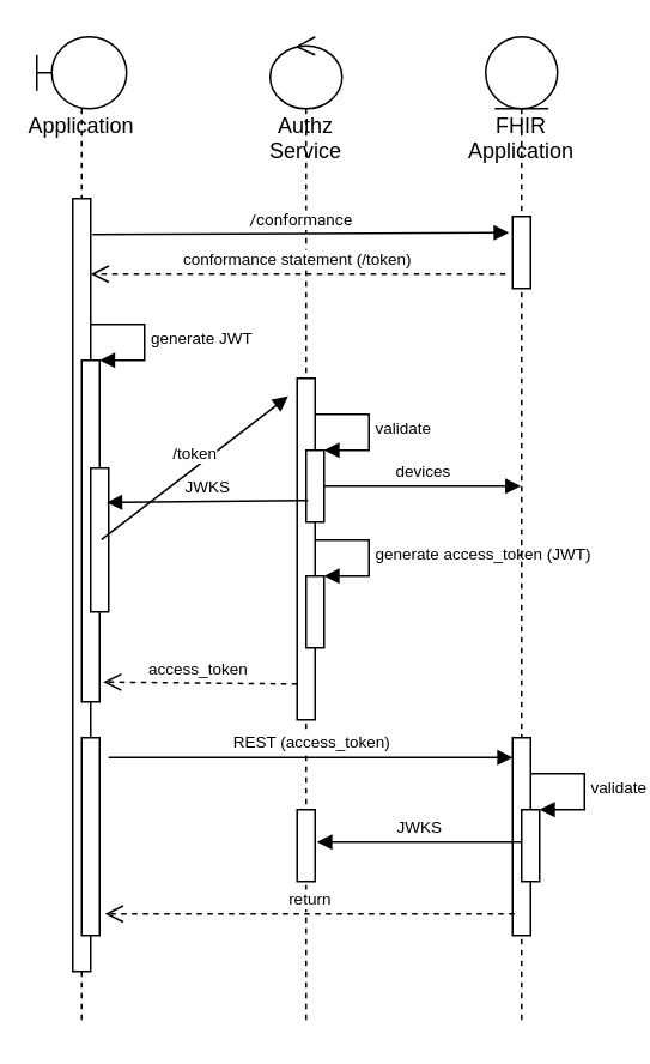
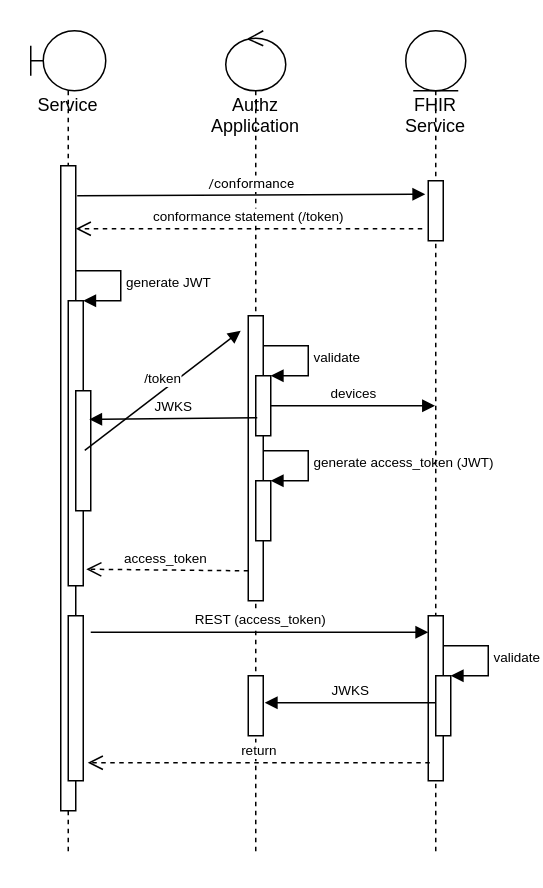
  <mxCell id="0" />
  <mxCell id="1" parent="0" />
- <mxCell id="2" value="Application" style="shape=umlLifeline;participant=umlBoundary;perimeter=lifelinePerimeter;whiteSpace=wrap;html=1;container=1;collapsible=0;recursiveResize=0;verticalAlign=top;spacingTop=36;outlineConnect=0;" vertex="1" parent="1"><mxGeometry x="20" y="20" width="50" height="550" as="geometry" /></mxCell>
+ <mxCell id="2" value="Service" style="shape=umlLifeline;participant=umlBoundary;perimeter=lifelinePerimeter;whiteSpace=wrap;html=1;container=1;collapsible=0;recursiveResize=0;verticalAlign=top;spacingTop=36;outlineConnect=0;" vertex="1" parent="1"><mxGeometry x="20" y="20" width="50" height="550" as="geometry" /></mxCell>
  <mxCell id="3" value="" style="html=1;points=[];perimeter=orthogonalPerimeter;fontSize=9;" vertex="1" parent="2"><mxGeometry x="20" y="90" width="10" height="430" as="geometry" /></mxCell>
  <mxCell id="4" value="" style="html=1;points=[];perimeter=orthogonalPerimeter;fontSize=9;" vertex="1" parent="2"><mxGeometry x="25" y="180" width="10" height="190" as="geometry" /></mxCell>
  <mxCell id="5" value="generate JWT" style="edgeStyle=orthogonalEdgeStyle;html=1;align=left;spacingLeft=2;endArrow=block;rounded=0;entryX=1;entryY=0;fontSize=9;" edge="1" target="4" parent="2"><mxGeometry relative="1" as="geometry"><mxPoint x="30" y="160" as="sourcePoint" /><Array as="points"><mxPoint x="60" y="160" /></Array></mxGeometry></mxCell>
  <mxCell id="6" value="" style="html=1;points=[];perimeter=orthogonalPerimeter;fontSize=9;" vertex="1" parent="2"><mxGeometry x="30" y="240" width="10" height="80" as="geometry" /></mxCell>
  <mxCell id="7" value="" style="html=1;points=[];perimeter=orthogonalPerimeter;fontSize=9;" vertex="1" parent="2"><mxGeometry x="25" y="390" width="10" height="110" as="geometry" /></mxCell>
- <mxCell id="8" value="Authz Service" style="shape=umlLifeline;participant=umlControl;perimeter=lifelinePerimeter;whiteSpace=wrap;html=1;container=1;collapsible=0;recursiveResize=0;verticalAlign=top;spacingTop=36;outlineConnect=0;" vertex="1" parent="1"><mxGeometry x="150" y="20" width="40" height="550" as="geometry" /></mxCell>
+ <mxCell id="8" value="Authz Application" style="shape=umlLifeline;participant=umlControl;perimeter=lifelinePerimeter;whiteSpace=wrap;html=1;container=1;collapsible=0;recursiveResize=0;verticalAlign=top;spacingTop=36;outlineConnect=0;" vertex="1" parent="1"><mxGeometry x="150" y="20" width="40" height="550" as="geometry" /></mxCell>
  <mxCell id="9" value="" style="html=1;points=[];perimeter=orthogonalPerimeter;fontSize=9;" vertex="1" parent="8"><mxGeometry x="15" y="190" width="10" height="190" as="geometry" /></mxCell>
  <mxCell id="10" value="" style="html=1;points=[];perimeter=orthogonalPerimeter;fontSize=9;" vertex="1" parent="8"><mxGeometry x="20" y="230" width="10" height="40" as="geometry" /></mxCell>
  <mxCell id="11" value="validate" style="edgeStyle=orthogonalEdgeStyle;html=1;align=left;spacingLeft=2;endArrow=block;rounded=0;entryX=1;entryY=0;fontSize=9;" edge="1" target="10" parent="8"><mxGeometry relative="1" as="geometry"><mxPoint x="25" y="210" as="sourcePoint" /><Array as="points"><mxPoint x="55" y="210" /></Array></mxGeometry></mxCell>
  <mxCell id="12" value="" style="html=1;points=[];perimeter=orthogonalPerimeter;fontSize=9;" vertex="1" parent="8"><mxGeometry x="20" y="300" width="10" height="40" as="geometry" /></mxCell>
  <mxCell id="13" value="generate access_token (JWT)" style="edgeStyle=orthogonalEdgeStyle;html=1;align=left;spacingLeft=2;endArrow=block;rounded=0;entryX=1;entryY=0;fontSize=9;" edge="1" target="12" parent="8"><mxGeometry relative="1" as="geometry"><mxPoint x="25" y="280" as="sourcePoint" /><Array as="points"><mxPoint x="55" y="280" /></Array></mxGeometry></mxCell>
  <mxCell id="14" value="" style="html=1;points=[];perimeter=orthogonalPerimeter;fontSize=9;" vertex="1" parent="8"><mxGeometry x="15" y="430" width="10" height="40" as="geometry" /></mxCell>
- <mxCell id="15" value="FHIR Application" style="shape=umlLifeline;participant=umlEntity;perimeter=lifelinePerimeter;whiteSpace=wrap;html=1;container=1;collapsible=0;recursiveResize=0;verticalAlign=top;spacingTop=36;outlineConnect=0;" vertex="1" parent="1"><mxGeometry x="270" y="20" width="40" height="550" as="geometry" /></mxCell>
+ <mxCell id="15" value="FHIR Service" style="shape=umlLifeline;participant=umlEntity;perimeter=lifelinePerimeter;whiteSpace=wrap;html=1;container=1;collapsible=0;recursiveResize=0;verticalAlign=top;spacingTop=36;outlineConnect=0;" vertex="1" parent="1"><mxGeometry x="270" y="20" width="40" height="550" as="geometry" /></mxCell>
  <mxCell id="16" value="" style="html=1;points=[];perimeter=orthogonalPerimeter;fontSize=9;" vertex="1" parent="15"><mxGeometry x="15" y="100" width="10" height="40" as="geometry" /></mxCell>
  <mxCell id="17" value="" style="html=1;points=[];perimeter=orthogonalPerimeter;fontSize=9;" vertex="1" parent="15"><mxGeometry x="15" y="390" width="10" height="110" as="geometry" /></mxCell>
  <mxCell id="18" value="" style="html=1;points=[];perimeter=orthogonalPerimeter;fontSize=9;" vertex="1" parent="15"><mxGeometry x="20" y="430" width="10" height="40" as="geometry" /></mxCell>
  <mxCell id="19" value="validate" style="edgeStyle=orthogonalEdgeStyle;html=1;align=left;spacingLeft=2;endArrow=block;rounded=0;entryX=1;entryY=0;fontSize=9;" edge="1" target="18" parent="15"><mxGeometry relative="1" as="geometry"><mxPoint x="25" y="410" as="sourcePoint" /><Array as="points"><mxPoint x="55" y="410" /></Array></mxGeometry></mxCell>
  <mxCell id="20" value="&lt;span style=&quot;text-align: start;&quot; id=&quot;docs-internal-guid-a28b069d-7fff-43a8-c809-6137400d5dd9&quot;&gt;&lt;span style=&quot;font-family: Roboto, sans-serif; font-variant-ligatures: normal; font-variant-east-asian: normal; font-variant-position: normal; vertical-align: baseline;&quot;&gt;&lt;font style=&quot;font-size: 9px;&quot;&gt;/conformance&lt;/font&gt;&lt;/span&gt;&lt;/span&gt;" style="html=1;verticalAlign=bottom;endArrow=block;entryX=-0.2;entryY=0.225;rounded=0;fontSize=9;entryDx=0;entryDy=0;entryPerimeter=0;" edge="1" parent="1" target="16"><mxGeometry relative="1" as="geometry"><mxPoint x="51" y="130" as="sourcePoint" /><mxPoint x="465" y="190" as="targetPoint" /></mxGeometry></mxCell>
  <mxCell id="21" value="conformance statement (/token)" style="html=1;verticalAlign=bottom;endArrow=open;dashed=1;endSize=8;rounded=0;fontSize=9;exitX=-0.4;exitY=0.8;exitDx=0;exitDy=0;exitPerimeter=0;" edge="1" parent="1" source="16"><mxGeometry relative="1" as="geometry"><mxPoint x="50" y="152" as="targetPoint" /><mxPoint x="470" y="216" as="sourcePoint" /></mxGeometry></mxCell>
  <mxCell id="22" value="&lt;font style=&quot;font-size: 9px;&quot;&gt;/token&lt;/font&gt;" style="html=1;verticalAlign=bottom;endArrow=block;rounded=0;exitX=1.1;exitY=0.525;exitDx=0;exitDy=0;exitPerimeter=0;" edge="1" parent="1" source="4"><mxGeometry width="80" relative="1" as="geometry"><mxPoint x="60" y="220" as="sourcePoint" /><mxPoint x="160" y="220" as="targetPoint" /></mxGeometry></mxCell>
  <mxCell id="23" value="devices" style="html=1;verticalAlign=bottom;endArrow=block;rounded=0;fontSize=9;" edge="1" parent="1" target="15"><mxGeometry width="80" relative="1" as="geometry"><mxPoint x="180" y="270" as="sourcePoint" /><mxPoint x="420" y="300" as="targetPoint" /></mxGeometry></mxCell>
  <mxCell id="24" value="JWKS" style="html=1;verticalAlign=bottom;endArrow=block;rounded=0;fontSize=9;exitX=0.1;exitY=0.7;exitDx=0;exitDy=0;exitPerimeter=0;entryX=0.9;entryY=0.238;entryDx=0;entryDy=0;entryPerimeter=0;" edge="1" parent="1" source="10" target="6"><mxGeometry width="80" relative="1" as="geometry"><mxPoint x="340" y="300" as="sourcePoint" /><mxPoint x="60" y="278" as="targetPoint" /></mxGeometry></mxCell>
  <mxCell id="25" value="access_token&amp;nbsp;" style="html=1;verticalAlign=bottom;endArrow=open;dashed=1;endSize=8;rounded=0;fontSize=9;exitX=0;exitY=0.895;exitDx=0;exitDy=0;exitPerimeter=0;entryX=1.2;entryY=0.942;entryDx=0;entryDy=0;entryPerimeter=0;" edge="1" parent="1" source="9" target="4"><mxGeometry relative="1" as="geometry"><mxPoint x="420" y="300" as="sourcePoint" /><mxPoint x="60" y="380" as="targetPoint" /></mxGeometry></mxCell>
  <mxCell id="26" value="REST (access_token)" style="html=1;verticalAlign=bottom;endArrow=block;rounded=0;fontSize=9;entryX=0;entryY=0.1;entryDx=0;entryDy=0;entryPerimeter=0;" edge="1" parent="1" target="17"><mxGeometry width="80" relative="1" as="geometry"><mxPoint x="60" y="421" as="sourcePoint" /><mxPoint x="280" y="421" as="targetPoint" /></mxGeometry></mxCell>
  <mxCell id="27" value="JWKS" style="html=1;verticalAlign=bottom;endArrow=block;rounded=0;fontSize=9;exitX=0;exitY=0.45;exitDx=0;exitDy=0;exitPerimeter=0;entryX=1.1;entryY=0.45;entryDx=0;entryDy=0;entryPerimeter=0;" edge="1" target="14" parent="1" source="18"><mxGeometry width="80" relative="1" as="geometry"><mxPoint x="286" y="468" as="sourcePoint" /><mxPoint x="180" y="468" as="targetPoint" /></mxGeometry></mxCell>
  <mxCell id="28" value="return" style="html=1;verticalAlign=bottom;endArrow=open;dashed=1;endSize=8;rounded=0;fontSize=9;exitX=0.1;exitY=0.891;exitDx=0;exitDy=0;exitPerimeter=0;entryX=1.3;entryY=0.891;entryDx=0;entryDy=0;entryPerimeter=0;" edge="1" parent="1" source="17" target="7"><mxGeometry relative="1" as="geometry"><mxPoint x="180" y="540" as="sourcePoint" /><mxPoint x="100" y="540" as="targetPoint" /></mxGeometry></mxCell>
